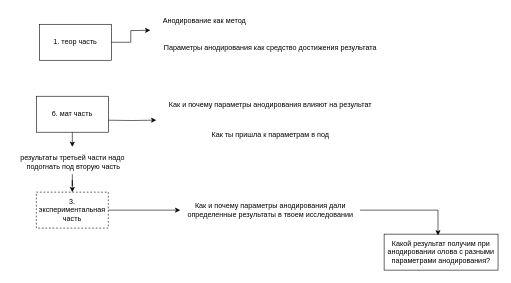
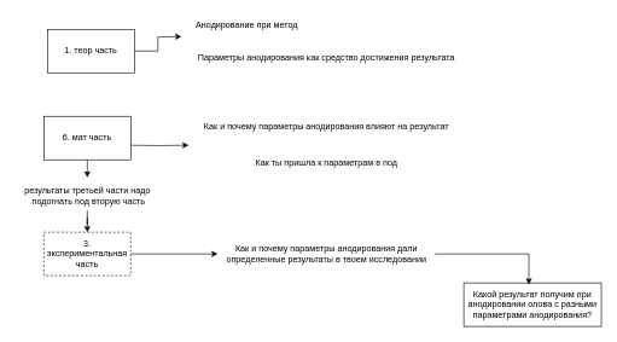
  <mxCell id="0" />
  <mxCell id="1" parent="0" />
  <mxCell id="2" value="Какой результат получим при анодировании олова с разными параметрами анодирования?" style="rounded=0;whiteSpace=wrap;html=1;" vertex="1" parent="1"><mxGeometry x="640" y="390" width="190" height="60" as="geometry" /></mxCell>
  <mxCell id="3" style="edgeStyle=orthogonalEdgeStyle;rounded=0;orthogonalLoop=1;jettySize=auto;html=1;exitX=1;exitY=0.5;exitDx=0;exitDy=0;" edge="1" parent="1"><mxGeometry relative="1" as="geometry"><mxPoint x="260" y="199.857" as="targetPoint" /><mxPoint x="180" y="200" as="sourcePoint" /></mxGeometry></mxCell>
  <mxCell id="4" value="6. мат часть" style="rounded=0;whiteSpace=wrap;html=1;" vertex="1" parent="1"><mxGeometry x="60" y="160" width="120" height="60" as="geometry" /></mxCell>
  <mxCell id="5" style="edgeStyle=orthogonalEdgeStyle;rounded=0;orthogonalLoop=1;jettySize=auto;html=1;exitX=1;exitY=0.5;exitDx=0;exitDy=0;" edge="1" parent="1" source="6" target="12"><mxGeometry relative="1" as="geometry" /></mxCell>
  <mxCell id="6" value="3. экспериментальная часть" style="rounded=0;whiteSpace=wrap;html=1;dashed=1;" vertex="1" parent="1"><mxGeometry x="60" y="320" width="120" height="60" as="geometry" /></mxCell>
  <mxCell id="7" style="edgeStyle=orthogonalEdgeStyle;rounded=0;orthogonalLoop=1;jettySize=auto;html=1;" edge="1" parent="1" source="8"><mxGeometry relative="1" as="geometry"><mxPoint x="250" y="50" as="targetPoint" /></mxGeometry></mxCell>
  <mxCell id="8" value="1. теор часть" style="rounded=0;whiteSpace=wrap;html=1;" vertex="1" parent="1"><mxGeometry x="65" y="40" width="120" height="60" as="geometry" /></mxCell>
- <mxCell id="9" value="Анодирование как метод" style="text;html=1;align=center;verticalAlign=middle;resizable=0;points=[];autosize=1;strokeColor=none;fillColor=none;" vertex="1" parent="1"><mxGeometry x="260" y="20" width="160" height="30" as="geometry" /></mxCell>
+ <mxCell id="9" value="Анодирование при метод" style="text;html=1;align=center;verticalAlign=middle;resizable=0;points=[];autosize=1;strokeColor=none;fillColor=none;" vertex="1" parent="1"><mxGeometry x="260" y="20" width="160" height="30" as="geometry" /></mxCell>
  <mxCell id="10" value="Параметры анодирования как средство достижения результата" style="text;html=1;align=center;verticalAlign=middle;resizable=0;points=[];autosize=1;strokeColor=none;fillColor=none;" vertex="1" parent="1"><mxGeometry x="260" y="65" width="380" height="30" as="geometry" /></mxCell>
  <mxCell id="11" value="Как и почему параметры анодирования влияют на результат" style="text;html=1;align=center;verticalAlign=middle;resizable=0;points=[];autosize=1;strokeColor=none;fillColor=none;" vertex="1" parent="1"><mxGeometry x="270" y="160" width="360" height="30" as="geometry" /></mxCell>
  <mxCell id="12" value="Как и почему параметры анодирования дали &lt;br&gt;определенные результаты в твоем исследовании" style="text;html=1;align=center;verticalAlign=middle;resizable=0;points=[];autosize=1;strokeColor=none;fillColor=none;" vertex="1" parent="1"><mxGeometry x="300" y="330" width="300" height="40" as="geometry" /></mxCell>
  <mxCell id="13" value="Как ты пришла к параметрам в под" style="text;html=1;align=center;verticalAlign=middle;resizable=0;points=[];autosize=1;strokeColor=none;fillColor=none;" vertex="1" parent="1"><mxGeometry x="330" y="210" width="240" height="30" as="geometry" /></mxCell>
  <mxCell id="14" style="edgeStyle=orthogonalEdgeStyle;rounded=0;orthogonalLoop=1;jettySize=auto;html=1;entryX=0.5;entryY=0;entryDx=0;entryDy=0;" edge="1" parent="1" source="15" target="6"><mxGeometry relative="1" as="geometry" /></mxCell>
  <mxCell id="15" value="результаты третьей части надо&lt;div&gt;&amp;nbsp;подогнать под вторую часть&lt;/div&gt;" style="text;html=1;align=center;verticalAlign=middle;resizable=0;points=[];autosize=1;strokeColor=none;fillColor=none;" vertex="1" parent="1"><mxGeometry x="20" y="250" width="200" height="40" as="geometry" /></mxCell>
  <mxCell id="16" style="edgeStyle=orthogonalEdgeStyle;rounded=0;orthogonalLoop=1;jettySize=auto;html=1;exitX=0.5;exitY=1;exitDx=0;exitDy=0;entryX=0.5;entryY=-0.014;entryDx=0;entryDy=0;entryPerimeter=0;" edge="1" parent="1" source="4"><mxGeometry relative="1" as="geometry"><mxPoint x="120" y="230" as="sourcePoint" /><mxPoint x="120" y="244.44" as="targetPoint" /></mxGeometry></mxCell>
  <mxCell id="17" style="edgeStyle=orthogonalEdgeStyle;rounded=0;orthogonalLoop=1;jettySize=auto;html=1;entryX=0.473;entryY=0.036;entryDx=0;entryDy=0;entryPerimeter=0;" edge="1" parent="1" source="12" target="2"><mxGeometry relative="1" as="geometry" /></mxCell>
